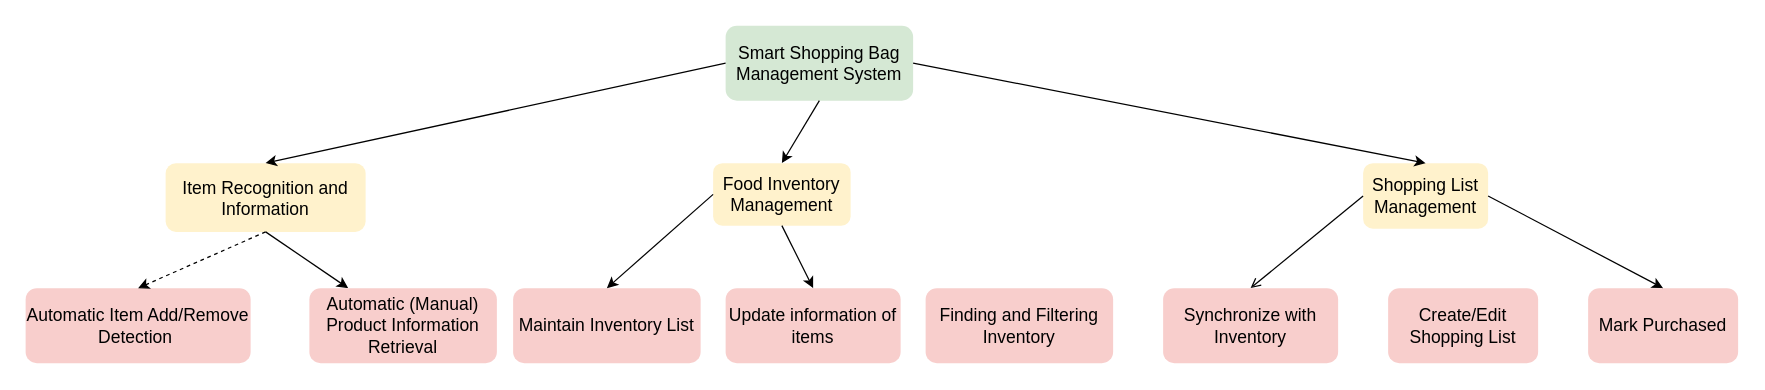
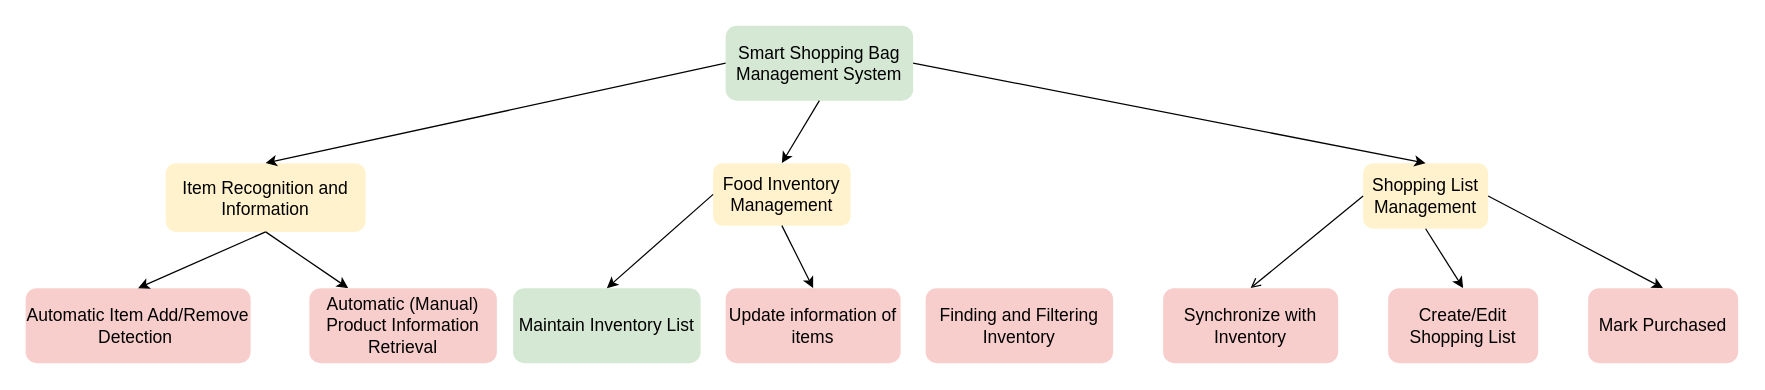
  <mxCell id="0" />
  <mxCell id="1" parent="0" />
  <mxCell id="2" value="&lt;font style=&quot;font-size: 14px;&quot;&gt;&lt;span&gt;Smart Shopping Bag Management System&lt;/span&gt;&lt;/font&gt;" style="rounded=1;whiteSpace=wrap;html=1;strokeWidth=1;strokeColor=none;fillColor=#d5e8d4;fontStyle=0" vertex="1" parent="1"><mxGeometry x="580" y="20" width="150" height="60" as="geometry" /></mxCell>
  <mxCell id="3" value="&lt;span style=&quot;font-size: 14px;&quot;&gt;&lt;span&gt;Automatic Item Add/Remove Detection&amp;nbsp;&lt;/span&gt;&lt;/span&gt;" style="rounded=1;whiteSpace=wrap;html=1;strokeWidth=1;strokeColor=none;fillColor=#f8cecc;fontStyle=0" vertex="1" parent="1"><mxGeometry x="20" y="230" width="180" height="60" as="geometry" /></mxCell>
  <mxCell id="4" value="&lt;font style=&quot;font-size: 14px;&quot;&gt;&lt;span&gt;Item Recognition and Information&lt;/span&gt;&lt;/font&gt;" style="rounded=1;whiteSpace=wrap;html=1;strokeWidth=1;strokeColor=none;fillColor=#fff2cc;fontStyle=0" vertex="1" parent="1"><mxGeometry x="132" y="130" width="160" height="55" as="geometry" /></mxCell>
  <mxCell id="5" value="&lt;span style=&quot;font-size: 14px;&quot;&gt;&lt;span&gt;Automatic (Manual) Product Information Retrieval&lt;/span&gt;&lt;/span&gt;" style="rounded=1;whiteSpace=wrap;html=1;strokeWidth=1;strokeColor=none;fillColor=#f8cecc;fontStyle=0" vertex="1" parent="1"><mxGeometry x="247" y="230" width="150" height="60" as="geometry" /></mxCell>
  <mxCell id="6" value="&lt;span style=&quot;font-size: 14px;&quot;&gt;&lt;span&gt;Update information of items&lt;/span&gt;&lt;/span&gt;" style="rounded=1;whiteSpace=wrap;html=1;strokeWidth=1;strokeColor=none;fillColor=#f8cecc;fontStyle=0" vertex="1" parent="1"><mxGeometry x="580" y="230" width="140" height="60" as="geometry" /></mxCell>
- <mxCell id="7" value="&lt;span style=&quot;font-size: 14px;&quot;&gt;&lt;span&gt;Maintain Inventory List&lt;/span&gt;&lt;/span&gt;" style="rounded=1;whiteSpace=wrap;html=1;strokeWidth=1;strokeColor=none;fillColor=#f8cecc;fontStyle=0" vertex="1" parent="1"><mxGeometry x="410" y="230" width="150" height="60" as="geometry" /></mxCell>
+ <mxCell id="7" value="&lt;span style=&quot;font-size: 14px;&quot;&gt;&lt;span&gt;Maintain Inventory List&lt;/span&gt;&lt;/span&gt;" style="rounded=1;whiteSpace=wrap;html=1;strokeWidth=1;strokeColor=none;fillColor=#d5e8d4;fontStyle=0;" vertex="1" parent="1"><mxGeometry x="410" y="230" width="150" height="60" as="geometry" /></mxCell>
  <mxCell id="8" value="&lt;span style=&quot;font-size: 14px;&quot;&gt;&lt;span&gt;Food Inventory Management&lt;/span&gt;&lt;/span&gt;" style="rounded=1;whiteSpace=wrap;html=1;strokeWidth=1;strokeColor=none;fillColor=#fff2cc;fontStyle=0" vertex="1" parent="1"><mxGeometry x="570" y="130" width="110" height="50" as="geometry" /></mxCell>
  <mxCell id="9" value="&lt;span style=&quot;font-size: 14px;&quot;&gt;&lt;span&gt;Finding and Filtering Inventory&lt;/span&gt;&lt;/span&gt;" style="rounded=1;whiteSpace=wrap;html=1;strokeWidth=1;strokeColor=none;fillColor=#f8cecc;fontStyle=0" vertex="1" parent="1"><mxGeometry x="740" y="230" width="150" height="60" as="geometry" /></mxCell>
  <mxCell id="10" value="&lt;span style=&quot;font-size: 14px;&quot;&gt;&lt;span&gt;Synchronize with Inventory&lt;/span&gt;&lt;/span&gt;" style="rounded=1;whiteSpace=wrap;html=1;strokeWidth=1;strokeColor=none;fillColor=#f8cecc;fontStyle=0" vertex="1" parent="1"><mxGeometry x="930" y="230" width="140" height="60" as="geometry" /></mxCell>
  <mxCell id="11" value="&lt;span style=&quot;font-size: 14px;&quot;&gt;&lt;span&gt;Create/Edit Shopping List&lt;/span&gt;&lt;/span&gt;" style="rounded=1;whiteSpace=wrap;html=1;strokeWidth=1;strokeColor=none;fillColor=#f8cecc;fontStyle=0" vertex="1" parent="1"><mxGeometry x="1110" y="230" width="120" height="60" as="geometry" /></mxCell>
  <mxCell id="12" value="&lt;span style=&quot;font-size: 14px;&quot;&gt;&lt;span&gt;Mark Purchased&lt;/span&gt;&lt;/span&gt;" style="rounded=1;whiteSpace=wrap;html=1;strokeWidth=1;strokeColor=none;fillColor=#f8cecc;fontStyle=0" vertex="1" parent="1"><mxGeometry x="1270" y="230" width="120" height="60" as="geometry" /></mxCell>
  <mxCell id="13" value="&lt;span style=&quot;font-size: 14px;&quot;&gt;&lt;span&gt;Shopping List Management&lt;/span&gt;&lt;/span&gt;" style="rounded=1;whiteSpace=wrap;html=1;strokeWidth=1;strokeColor=none;fillColor=#fff2cc;fontStyle=0" vertex="1" parent="1"><mxGeometry x="1090" y="130" width="100" height="52.5" as="geometry" /></mxCell>
  <mxCell id="14" value="" style="endArrow=classic;html=1;rounded=0;entryX=0.5;entryY=0;entryDx=0;entryDy=0;exitX=0.5;exitY=1;exitDx=0;exitDy=0;fontStyle=0" edge="1" parent="1" source="2" target="8"><mxGeometry width="50" height="50" relative="1" as="geometry"><mxPoint x="540" y="90" as="sourcePoint" /><mxPoint x="590" y="40" as="targetPoint" /></mxGeometry></mxCell>
- <mxCell id="15" value="" style="endArrow=classic;html=1;rounded=0;entryX=0.5;entryY=0;entryDx=0;entryDy=0;exitX=0.5;exitY=1;exitDx=0;exitDy=0;fontStyle=0;dashed=1;" edge="1" parent="1" source="4" target="3"><mxGeometry width="50" height="50" relative="1" as="geometry"><mxPoint x="152" y="165" as="sourcePoint" /><mxPoint x="62" y="245" as="targetPoint" /></mxGeometry></mxCell>
+ <mxCell id="15" value="" style="endArrow=classic;html=1;rounded=0;entryX=0.5;entryY=0;entryDx=0;entryDy=0;exitX=0.5;exitY=1;exitDx=0;exitDy=0;fontStyle=0" edge="1" parent="1" source="4" target="3"><mxGeometry width="50" height="50" relative="1" as="geometry"><mxPoint x="152" y="165" as="sourcePoint" /><mxPoint x="62" y="245" as="targetPoint" /></mxGeometry></mxCell>
  <mxCell id="16" value="" style="endArrow=classic;html=1;rounded=0;exitX=0.5;exitY=1;exitDx=0;exitDy=0;fontStyle=0" edge="1" parent="1" source="4" target="5"><mxGeometry width="50" height="50" relative="1" as="geometry"><mxPoint x="342" y="150" as="sourcePoint" /><mxPoint x="252" y="230" as="targetPoint" /></mxGeometry></mxCell>
  <mxCell id="17" value="" style="endArrow=classic;html=1;rounded=0;entryX=0.5;entryY=0;entryDx=0;entryDy=0;exitX=0;exitY=0.5;exitDx=0;exitDy=0;fontStyle=0" edge="1" parent="1" source="8" target="7"><mxGeometry width="50" height="50" relative="1" as="geometry"><mxPoint y="150" as="sourcePoint" x="510" /><mxPoint x="420" y="230" as="targetPoint" /></mxGeometry></mxCell>
  <mxCell id="18" value="" style="endArrow=classic;html=1;rounded=0;entryX=0.5;entryY=0;entryDx=0;entryDy=0;exitX=0.5;exitY=1;exitDx=0;exitDy=0;fontStyle=0" edge="1" parent="1" source="8" target="6"><mxGeometry width="50" height="50" relative="1" as="geometry"><mxPoint x="680" y="140" as="sourcePoint" /><mxPoint x="590" y="220" as="targetPoint" /></mxGeometry></mxCell>
  <mxCell id="19" value="" style="endArrow=open;html=1;rounded=0;entryX=0.5;entryY=0;entryDx=0;entryDy=0;exitX=0;exitY=0.5;exitDx=0;exitDy=0;fontStyle=0;" edge="1" parent="1" source="13" target="10"><mxGeometry width="50" height="50" relative="1" as="geometry"><mxPoint x="1070" y="135" as="sourcePoint" /><mxPoint x="980" y="215" as="targetPoint" /></mxGeometry></mxCell>
+ <mxCell id="20" value="" style="endArrow=classic;html=1;rounded=0;entryX=0.5;entryY=0;entryDx=0;entryDy=0;exitX=0.5;exitY=1;exitDx=0;exitDy=0;fontStyle=0" edge="1" parent="1" source="13" target="11"><mxGeometry width="50" height="50" relative="1" as="geometry"><mxPoint x="1180" y="140" as="sourcePoint" /><mxPoint x="1120" y="220" as="targetPoint" /></mxGeometry></mxCell>
  <mxCell id="21" value="" style="endArrow=classic;html=1;rounded=0;entryX=0.5;entryY=0;entryDx=0;entryDy=0;exitX=1;exitY=0.5;exitDx=0;exitDy=0;fontStyle=0" edge="1" parent="1" source="13" target="12"><mxGeometry width="50" height="50" relative="1" as="geometry"><mxPoint x="1300" y="150" as="sourcePoint" /><mxPoint x="1210" y="230" as="targetPoint" /></mxGeometry></mxCell>
  <mxCell id="22" value="" style="endArrow=classic;html=1;rounded=0;exitX=0;exitY=0.5;exitDx=0;exitDy=0;entryX=0.5;entryY=0;entryDx=0;entryDy=0;" edge="1" parent="1" source="2" target="4"><mxGeometry width="50" height="50" relative="1" as="geometry"><mxPoint x="409" y="127" as="sourcePoint" /><mxPoint x="459" y="77" as="targetPoint" /></mxGeometry></mxCell>
  <mxCell id="23" value="" style="endArrow=classic;html=1;rounded=0;entryX=0.5;entryY=0;entryDx=0;entryDy=0;exitX=1;exitY=0.5;exitDx=0;exitDy=0;fontStyle=0" edge="1" parent="1" source="2" target="13"><mxGeometry width="50" height="50" relative="1" as="geometry"><mxPoint x="660" y="90" as="sourcePoint" /><mxPoint x="1170" y="163" as="targetPoint" /></mxGeometry></mxCell>
